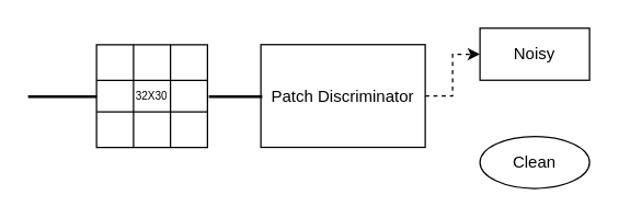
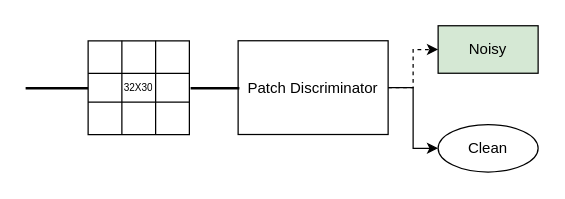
  <mxCell id="0" />
  <mxCell id="1" parent="0" />
  <mxCell id="2" value="" style="shape=table;startSize=0;container=1;collapsible=0;childLayout=tableLayout;fontSize=16;" vertex="1" parent="1"><mxGeometry x="70" y="32" width="81" height="75" as="geometry" /></mxCell>
  <mxCell id="3" value="" style="shape=tableRow;horizontal=0;startSize=0;swimlaneHead=0;swimlaneBody=0;strokeColor=inherit;top=0;left=0;bottom=0;right=0;collapsible=0;dropTarget=0;fillColor=none;points=[[0,0.5],[1,0.5]];portConstraint=eastwest;fontSize=16;" vertex="1" parent="2"><mxGeometry width="81" height="26" as="geometry" /></mxCell>
  <mxCell id="4" value="" style="shape=partialRectangle;html=1;whiteSpace=wrap;connectable=0;strokeColor=inherit;overflow=hidden;fillColor=none;top=0;left=0;bottom=0;right=0;pointerEvents=1;fontSize=16;" vertex="1" parent="3"><mxGeometry width="27" height="26" as="geometry"><mxRectangle width="27" height="26" as="alternateBounds" /></mxGeometry></mxCell>
  <mxCell id="5" value="" style="shape=partialRectangle;html=1;whiteSpace=wrap;connectable=0;strokeColor=inherit;overflow=hidden;fillColor=none;top=0;left=0;bottom=0;right=0;pointerEvents=1;fontSize=16;" vertex="1" parent="3"><mxGeometry x="27" width="27" height="26" as="geometry"><mxRectangle width="27" height="26" as="alternateBounds" /></mxGeometry></mxCell>
  <mxCell id="6" value="" style="shape=partialRectangle;html=1;whiteSpace=wrap;connectable=0;strokeColor=inherit;overflow=hidden;fillColor=none;top=0;left=0;bottom=0;right=0;pointerEvents=1;fontSize=16;" vertex="1" parent="3"><mxGeometry x="54" width="27" height="26" as="geometry"><mxRectangle width="27" height="26" as="alternateBounds" /></mxGeometry></mxCell>
  <mxCell id="7" value="" style="shape=tableRow;horizontal=0;startSize=0;swimlaneHead=0;swimlaneBody=0;strokeColor=inherit;top=0;left=0;bottom=0;right=0;collapsible=0;dropTarget=0;fillColor=none;points=[[0,0.5],[1,0.5]];portConstraint=eastwest;fontSize=16;" vertex="1" parent="2"><mxGeometry y="26" width="81" height="23" as="geometry" /></mxCell>
  <mxCell id="8" value="" style="shape=partialRectangle;html=1;whiteSpace=wrap;connectable=0;strokeColor=inherit;overflow=hidden;fillColor=none;top=0;left=0;bottom=0;right=0;pointerEvents=1;fontSize=16;" vertex="1" parent="7"><mxGeometry width="27" height="23" as="geometry"><mxRectangle width="27" height="23" as="alternateBounds" /></mxGeometry></mxCell>
  <mxCell id="9" value="&lt;font&gt;32X30&lt;/font&gt;" style="shape=partialRectangle;html=1;whiteSpace=wrap;connectable=0;strokeColor=inherit;overflow=hidden;fillColor=none;top=0;left=0;bottom=0;right=0;pointerEvents=1;fontSize=8;" vertex="1" parent="7"><mxGeometry x="27" width="27" height="23" as="geometry"><mxRectangle width="27" height="23" as="alternateBounds" /></mxGeometry></mxCell>
  <mxCell id="10" value="" style="shape=partialRectangle;html=1;whiteSpace=wrap;connectable=0;strokeColor=inherit;overflow=hidden;fillColor=none;top=0;left=0;bottom=0;right=0;pointerEvents=1;fontSize=16;" vertex="1" parent="7"><mxGeometry x="54" width="27" height="23" as="geometry"><mxRectangle width="27" height="23" as="alternateBounds" /></mxGeometry></mxCell>
  <mxCell id="11" value="" style="shape=tableRow;horizontal=0;startSize=0;swimlaneHead=0;swimlaneBody=0;strokeColor=inherit;top=0;left=0;bottom=0;right=0;collapsible=0;dropTarget=0;fillColor=none;points=[[0,0.5],[1,0.5]];portConstraint=eastwest;fontSize=16;" vertex="1" parent="2"><mxGeometry y="49" width="81" height="26" as="geometry" /></mxCell>
  <mxCell id="12" value="" style="shape=partialRectangle;html=1;whiteSpace=wrap;connectable=0;strokeColor=inherit;overflow=hidden;fillColor=none;top=0;left=0;bottom=0;right=0;pointerEvents=1;fontSize=16;" vertex="1" parent="11"><mxGeometry width="27" height="26" as="geometry"><mxRectangle width="27" height="26" as="alternateBounds" /></mxGeometry></mxCell>
  <mxCell id="13" value="" style="shape=partialRectangle;html=1;whiteSpace=wrap;connectable=0;strokeColor=inherit;overflow=hidden;fillColor=none;top=0;left=0;bottom=0;right=0;pointerEvents=1;fontSize=16;" vertex="1" parent="11"><mxGeometry x="27" width="27" height="26" as="geometry"><mxRectangle width="27" height="26" as="alternateBounds" /></mxGeometry></mxCell>
  <mxCell id="14" value="" style="shape=partialRectangle;html=1;whiteSpace=wrap;connectable=0;strokeColor=inherit;overflow=hidden;fillColor=none;top=0;left=0;bottom=0;right=0;pointerEvents=1;fontSize=16;" vertex="1" parent="11"><mxGeometry x="54" width="27" height="26" as="geometry"><mxRectangle width="27" height="26" as="alternateBounds" /></mxGeometry></mxCell>
  <mxCell id="15" value="" style="line;strokeWidth=2;html=1;" vertex="1" parent="1"><mxGeometry x="20" y="65" width="50" height="10" as="geometry" /></mxCell>
  <mxCell id="16" style="edgeStyle=orthogonalEdgeStyle;rounded=0;orthogonalLoop=1;jettySize=auto;html=1;exitX=1;exitY=0.5;exitDx=0;exitDy=0;entryX=0;entryY=0.5;entryDx=0;entryDy=0;dashed=1;" edge="1" parent="1" source="18" target="20"><mxGeometry relative="1" as="geometry" /></mxCell>
+ <mxCell id="17" style="edgeStyle=orthogonalEdgeStyle;rounded=0;orthogonalLoop=1;jettySize=auto;html=1;exitX=1;exitY=0.5;exitDx=0;exitDy=0;entryX=0;entryY=0.5;entryDx=0;entryDy=0;" edge="1" parent="1" source="18" target="21"><mxGeometry relative="1" as="geometry" /></mxCell>
  <mxCell id="18" value="Patch Discriminator" style="rounded=0;whiteSpace=wrap;html=1;" vertex="1" parent="1"><mxGeometry x="190" y="32" width="120" height="75" as="geometry" /></mxCell>
  <mxCell id="19" value="" style="line;strokeWidth=2;html=1;" vertex="1" parent="1"><mxGeometry x="152" y="65" width="39" height="10" as="geometry" /></mxCell>
- <mxCell id="20" value="Noisy" style="rounded=0;whiteSpace=wrap;html=1;" vertex="1" parent="1"><mxGeometry x="350" y="20" width="80" height="38" as="geometry" /></mxCell>
+ <mxCell id="20" value="Noisy" style="rounded=0;whiteSpace=wrap;html=1;fillColor=#d5e8d4;" vertex="1" parent="1"><mxGeometry x="350" y="20" width="80" height="38" as="geometry" /></mxCell>
  <mxCell id="21" value="Clean" style="ellipse;whiteSpace=wrap;html=1;" vertex="1" parent="1"><mxGeometry x="350" y="99" width="80" height="38" as="geometry" /></mxCell>
